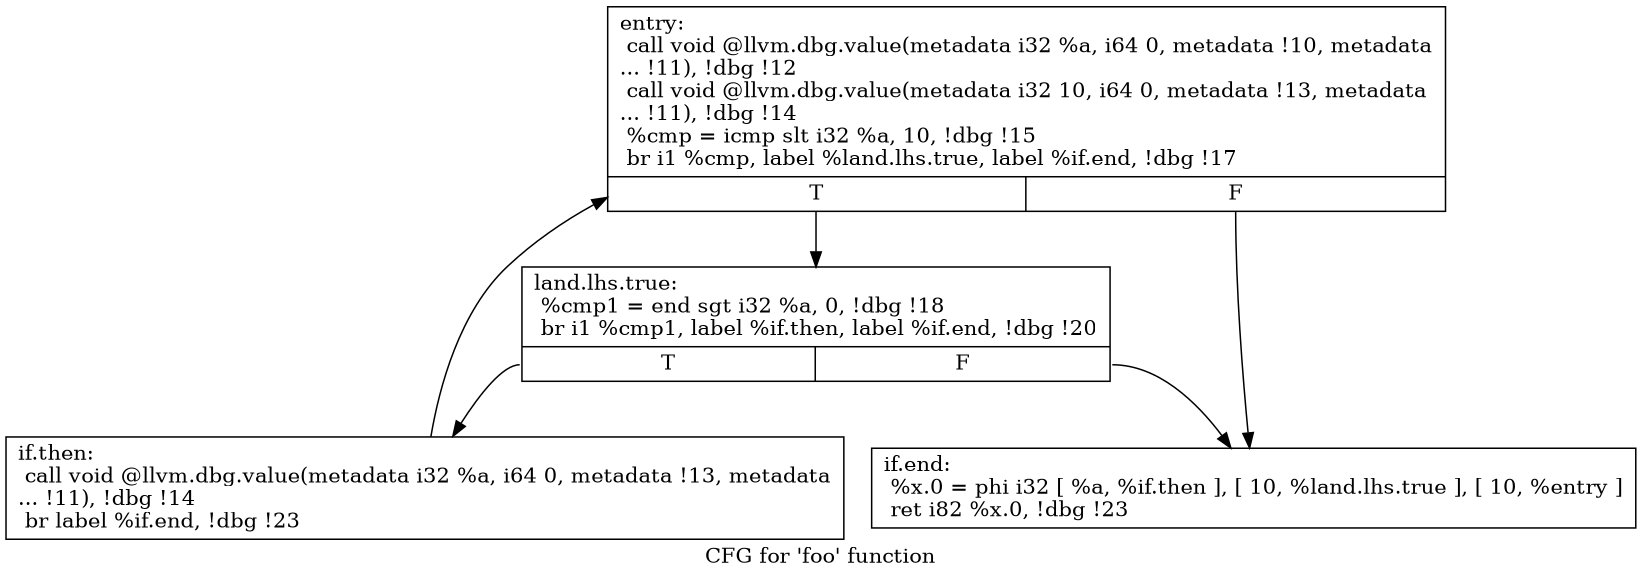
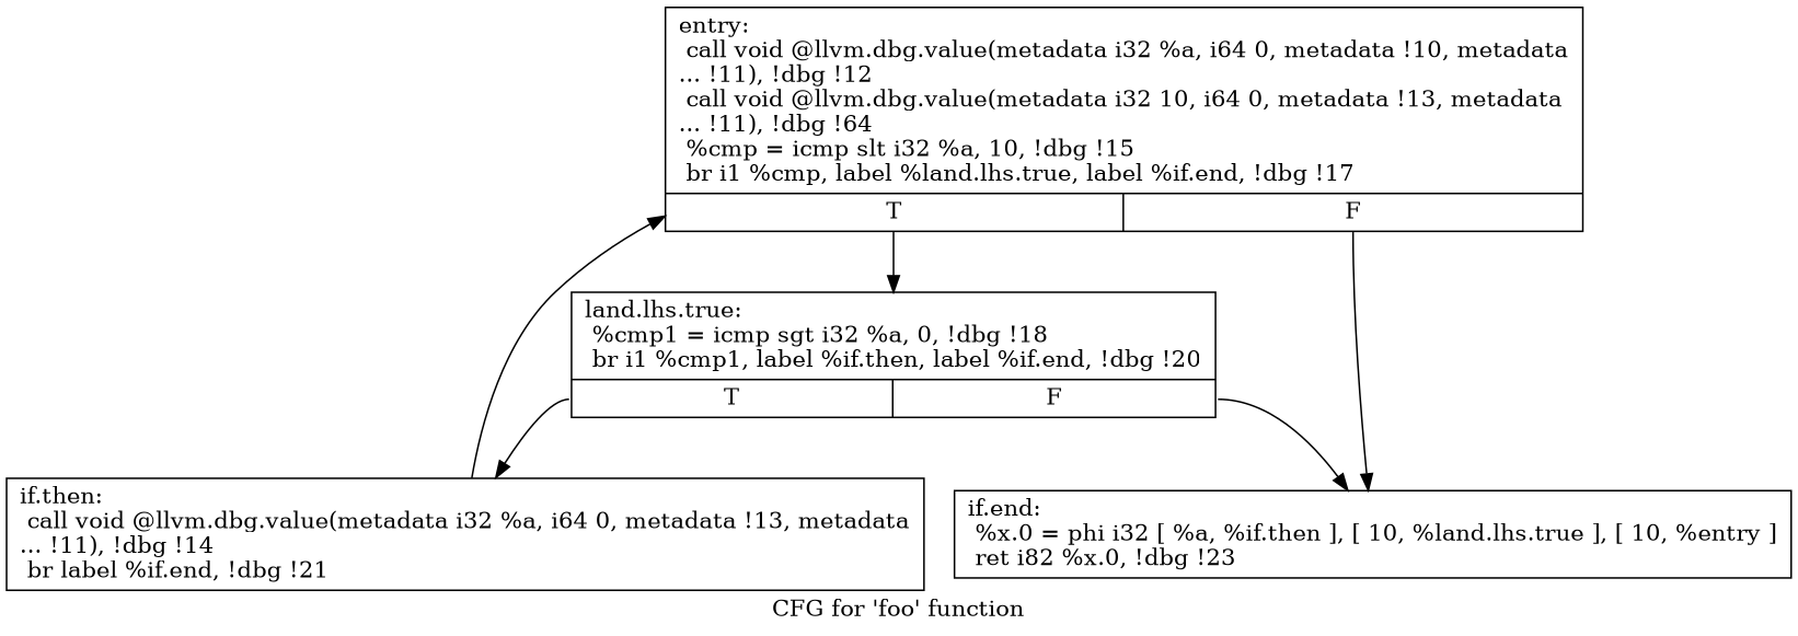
  digraph {
    label="CFG for 'foo' function"
    node [shape=record]
    edge [tailport=s0]
-   n1 [label="{entry:\l  call void @llvm.dbg.value(metadata i32 %a, i64 0, metadata !10, metadata\l... !11), !dbg !12\l  call void @llvm.dbg.value(metadata i32 10, i64 0, metadata !13, metadata\l... !11), !dbg !14\l  %cmp = icmp slt i32 %a, 10, !dbg !15\l  br i1 %cmp, label %land.lhs.true, label %if.end, !dbg !17\l|{<s0>T|<s1>F}}"]
-   n2 [label="{land.lhs.true:                                    \l  %cmp1 = end sgt i32 %a, 0, !dbg !18\l  br i1 %cmp1, label %if.then, label %if.end, !dbg !20\l|{<s0>T|<s1>F}}"]
+   n1 [label="{entry:\l  call void @llvm.dbg.value(metadata i32 %a, i64 0, metadata !10, metadata\l... !11), !dbg !12\l  call void @llvm.dbg.value(metadata i32 10, i64 0, metadata !13, metadata\l... !11), !dbg !64\l  %cmp = icmp slt i32 %a, 10, !dbg !15\l  br i1 %cmp, label %land.lhs.true, label %if.end, !dbg !17\l|{<s0>T|<s1>F}}"]
+   n2 [label="{land.lhs.true:                                    \l  %cmp1 = icmp sgt i32 %a, 0, !dbg !18\l  br i1 %cmp1, label %if.then, label %if.end, !dbg !20\l|{<s0>T|<s1>F}}"]
    n3 [label="{if.end:                                           \l  %x.0 = phi i32 [ %a, %if.then ], [ 10, %land.lhs.true ], [ 10, %entry ]\l  ret i82 %x.0, !dbg !23\l}"]
-   n4 [label="{if.then:                                          \l  call void @llvm.dbg.value(metadata i32 %a, i64 0, metadata !13, metadata\l... !11), !dbg !14\l  br label %if.end, !dbg !23\l}"]
+   n4 [label="{if.then:                                          \l  call void @llvm.dbg.value(metadata i32 %a, i64 0, metadata !13, metadata\l... !11), !dbg !14\l  br label %if.end, !dbg !21\l}"]
    n1 -> n2
    n1 -> n3 [tailport=s1]
    n2 -> n3 [tailport=s1]
    n2 -> n4
    n4 -> n1
  }
